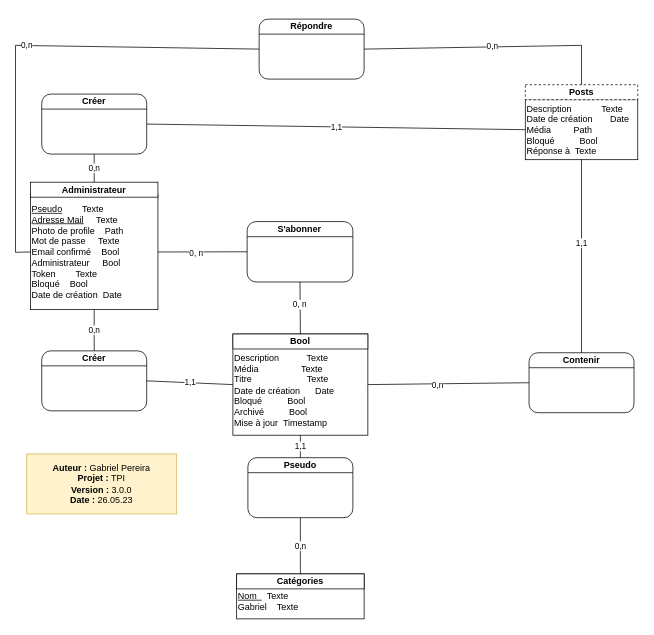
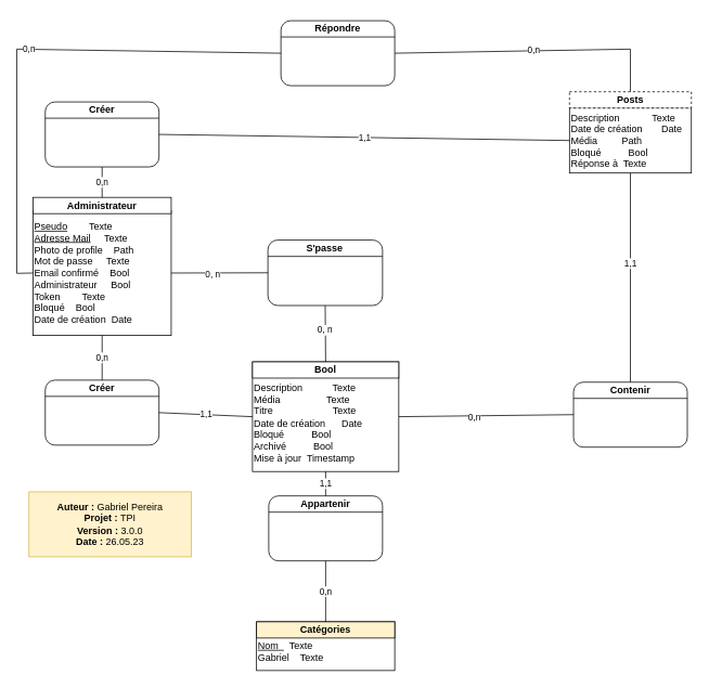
  <mxCell id="0" />
  <mxCell id="1" parent="0" />
  <mxCell id="2" value="&lt;span style=&quot;background-color: initial;&quot;&gt;&lt;u&gt;Pseudo&lt;/u&gt;&amp;nbsp;&lt;span style=&quot;white-space: pre;&quot;&gt; &lt;/span&gt;&lt;span style=&quot;white-space: pre;&quot;&gt; &lt;/span&gt;&lt;span style=&quot;white-space: pre;&quot;&gt; &lt;span style=&quot;white-space: pre;&quot;&gt; &lt;span style=&quot;white-space: pre;&quot;&gt; &lt;/span&gt;&lt;span style=&quot;white-space: pre;&quot;&gt; &lt;/span&gt;&lt;span style=&quot;white-space: pre;&quot;&gt; &lt;/span&gt;&lt;/span&gt;&lt;/span&gt;&lt;/span&gt;&lt;span style=&quot;background-color: initial;&quot;&gt;Texte&lt;/span&gt;&lt;br style=&quot;border-color: var(--border-color); text-align: center;&quot;&gt;&lt;span style=&quot;text-align: center;&quot;&gt;&lt;u&gt;Adresse Mail&lt;/u&gt;&lt;span style=&quot;white-space: pre;&quot;&gt; &lt;/span&gt;&lt;span style=&quot;white-space: pre;&quot;&gt; &lt;span style=&quot;white-space: pre;&quot;&gt; &lt;span style=&quot;white-space: pre;&quot;&gt; &lt;/span&gt;&lt;span style=&quot;white-space: pre;&quot;&gt; &lt;/span&gt;&lt;/span&gt;&lt;/span&gt;&lt;/span&gt;&lt;span style=&quot;text-align: center;&quot;&gt;Texte&lt;/span&gt;&lt;br&gt;Photo de profile&lt;span style=&quot;white-space: pre;&quot;&gt; &lt;/span&gt;&lt;span style=&quot;white-space: pre;&quot;&gt; &lt;span style=&quot;white-space: pre;&quot;&gt; &lt;/span&gt;&lt;span style=&quot;white-space: pre;&quot;&gt; &lt;/span&gt;&lt;/span&gt;Path&lt;br&gt;Mot de passe&lt;span style=&quot;white-space: pre;&quot;&gt; &lt;/span&gt;&lt;span style=&quot;white-space: pre;&quot;&gt; &lt;/span&gt;&lt;span style=&quot;white-space: pre;&quot;&gt; &lt;span style=&quot;white-space: pre;&quot;&gt; &lt;/span&gt;&lt;span style=&quot;white-space: pre;&quot;&gt; &lt;/span&gt;&lt;/span&gt;Texte&lt;br&gt;Email confirmé&lt;span style=&quot;white-space: pre;&quot;&gt; &lt;span style=&quot;white-space: pre;&quot;&gt; &lt;span style=&quot;white-space: pre;&quot;&gt; &lt;/span&gt;&lt;span style=&quot;white-space: pre;&quot;&gt; &lt;/span&gt;&lt;/span&gt;&lt;/span&gt;Bool&lt;br&gt;Administrateur&lt;span style=&quot;white-space: pre;&quot;&gt; &lt;/span&gt;&lt;span style=&quot;white-space: pre;&quot;&gt; &lt;/span&gt;&lt;span style=&quot;white-space: pre;&quot;&gt; &lt;span style=&quot;white-space: pre;&quot;&gt; &lt;/span&gt;&lt;span style=&quot;white-space: pre;&quot;&gt; &lt;/span&gt;&lt;/span&gt;Bool&lt;br&gt;Token&lt;span style=&quot;white-space: pre;&quot;&gt; &lt;/span&gt;&lt;span style=&quot;white-space: pre;&quot;&gt; &lt;/span&gt;&lt;span style=&quot;white-space: pre;&quot;&gt; &lt;/span&gt;&lt;span style=&quot;white-space: pre;&quot;&gt; &lt;span style=&quot;white-space: pre;&quot;&gt; &lt;/span&gt;&lt;span style=&quot;white-space: pre;&quot;&gt; &lt;/span&gt;&lt;span style=&quot;white-space: pre;&quot;&gt; &lt;/span&gt;&lt;span style=&quot;white-space: pre;&quot;&gt; &lt;/span&gt;&lt;/span&gt;Texte&lt;br&gt;Bloqué&lt;span style=&quot;white-space: pre;&quot;&gt; &lt;/span&gt;&lt;span style=&quot;white-space: pre;&quot;&gt; &lt;/span&gt;&lt;span style=&quot;white-space: pre;&quot;&gt; &lt;/span&gt;&lt;span style=&quot;white-space: pre;&quot;&gt; &lt;/span&gt;Bool&lt;br&gt;Date de création&lt;span style=&quot;white-space: pre;&quot;&gt; &lt;/span&gt;&lt;span style=&quot;white-space: pre;&quot;&gt; &lt;/span&gt;Date" style="rounded=0;whiteSpace=wrap;html=1;align=left;" parent="1" vertex="1"><mxGeometry x="40" y="258.75" width="170" height="153.75" as="geometry" /></mxCell>
  <mxCell id="3" value="Administrateur" style="rounded=0;whiteSpace=wrap;html=1;fontStyle=1" parent="1" vertex="1"><mxGeometry x="40" y="242.5" width="170" height="20" as="geometry" /></mxCell>
  <mxCell id="4" value="&lt;br&gt;Description&lt;span style=&quot;white-space: pre;&quot;&gt; &lt;/span&gt;&lt;span style=&quot;white-space: pre;&quot;&gt; &lt;/span&gt;&lt;span style=&quot;white-space: pre;&quot;&gt; &lt;span style=&quot;white-space: pre;&quot;&gt; &lt;span style=&quot;white-space: pre;&quot;&gt; &lt;/span&gt;&lt;span style=&quot;white-space: pre;&quot;&gt; &lt;span style=&quot;white-space: pre;&quot;&gt; &lt;span style=&quot;white-space: pre;&quot;&gt; &lt;/span&gt;&lt;span style=&quot;white-space: pre;&quot;&gt; &lt;span style=&quot;white-space: pre;&quot;&gt; &lt;span style=&quot;white-space: pre;&quot;&gt; &lt;/span&gt;&lt;/span&gt;&lt;/span&gt;&lt;/span&gt;&lt;/span&gt;&lt;/span&gt;&lt;/span&gt;Texte&lt;br&gt;Média&lt;span style=&quot;white-space: pre;&quot;&gt; &lt;/span&gt;&lt;span style=&quot;white-space: pre;&quot;&gt; &lt;/span&gt;&lt;span style=&quot;white-space: pre;&quot;&gt; &lt;/span&gt;&lt;span style=&quot;white-space: pre;&quot;&gt; &lt;/span&gt;&lt;span style=&quot;white-space: pre;&quot;&gt; &lt;span style=&quot;white-space: pre;&quot;&gt; &lt;/span&gt;&lt;span style=&quot;white-space: pre;&quot;&gt; &lt;/span&gt;&lt;span style=&quot;white-space: pre;&quot;&gt; &lt;span style=&quot;white-space: pre;&quot;&gt; &lt;span style=&quot;white-space: pre;&quot;&gt; &lt;/span&gt;&lt;span style=&quot;white-space: pre;&quot;&gt; &lt;span style=&quot;white-space: pre;&quot;&gt; &lt;/span&gt;   &lt;span style=&quot;white-space: pre;&quot;&gt; &lt;span style=&quot;white-space: pre;&quot;&gt; &lt;/span&gt;&lt;/span&gt;&lt;/span&gt;&lt;/span&gt;&lt;/span&gt;&lt;/span&gt;Texte&lt;br&gt;Titre&lt;span style=&quot;white-space: pre;&quot;&gt; &lt;/span&gt;&lt;span style=&quot;white-space: pre;&quot;&gt; &lt;span style=&quot;white-space: pre;&quot;&gt; &lt;span style=&quot;white-space: pre;&quot;&gt; &lt;/span&gt;&lt;span style=&quot;white-space: pre;&quot;&gt; &lt;span style=&quot;white-space: pre;&quot;&gt; &lt;span style=&quot;white-space: pre;&quot;&gt; &lt;/span&gt;&lt;span style=&quot;white-space: pre;&quot;&gt; &lt;/span&gt;&lt;span style=&quot;white-space: pre;&quot;&gt; &lt;span style=&quot;white-space: pre;&quot;&gt; &lt;span style=&quot;white-space: pre;&quot;&gt; &lt;/span&gt;&lt;span style=&quot;white-space: pre;&quot;&gt;         &lt;span style=&quot;white-space: pre;&quot;&gt; &lt;span style=&quot;white-space: pre;&quot;&gt; &lt;/span&gt;&lt;/span&gt;&lt;/span&gt;&lt;/span&gt;&lt;/span&gt;&lt;/span&gt;&lt;/span&gt;T&lt;/span&gt;e&lt;/span&gt;xte&lt;br&gt;Date de création&lt;span style=&quot;white-space: pre;&quot;&gt;&lt;span style=&quot;white-space: pre;&quot;&gt;&lt;span style=&quot;white-space: pre;&quot;&gt; &lt;/span&gt;&lt;span style=&quot;white-space: pre;&quot;&gt; &lt;/span&gt;&lt;span style=&quot;white-space: pre;&quot;&gt; &lt;span style=&quot;white-space: pre;&quot;&gt;   &lt;/span&gt;&lt;/span&gt;&lt;/span&gt;&lt;/span&gt;Date&lt;br&gt;Bloqué&lt;span style=&quot;white-space: pre;&quot;&gt; &lt;/span&gt;&lt;span style=&quot;white-space: pre;&quot;&gt; &lt;/span&gt;&lt;span style=&quot;white-space: pre;&quot;&gt; &lt;/span&gt;&lt;span style=&quot;white-space: pre;&quot;&gt; &lt;/span&gt;&lt;span style=&quot;white-space: pre;&quot;&gt; &lt;/span&gt;&lt;span style=&quot;white-space: pre;&quot;&gt; &lt;span style=&quot;white-space: pre;&quot;&gt; &lt;/span&gt;&lt;span style=&quot;white-space: pre;&quot;&gt; &lt;span style=&quot;white-space: pre;&quot;&gt; &lt;/span&gt;&lt;span style=&quot;white-space: pre;&quot;&gt; &lt;/span&gt;&lt;/span&gt;&lt;/span&gt;Bool&lt;span style=&quot;white-space: pre;&quot;&gt; &lt;/span&gt;&lt;br&gt;Archivé&lt;span style=&quot;white-space: pre;&quot;&gt; &lt;/span&gt;&lt;span style=&quot;white-space: pre;&quot;&gt; &lt;/span&gt;&lt;span style=&quot;white-space: pre;&quot;&gt; &lt;/span&gt;&lt;span style=&quot;white-space: pre;&quot;&gt; &lt;/span&gt;&lt;span style=&quot;white-space: pre;&quot;&gt; &lt;/span&gt;&lt;span style=&quot;white-space: pre;&quot;&gt; &lt;span style=&quot;white-space: pre;&quot;&gt; &lt;/span&gt;&lt;span style=&quot;white-space: pre;&quot;&gt; &lt;span style=&quot;white-space: pre;&quot;&gt; &lt;span style=&quot;white-space: pre;&quot;&gt; &lt;/span&gt;&lt;/span&gt;&lt;/span&gt;&lt;/span&gt;Bool&lt;br&gt;Mise à jour&lt;span style=&quot;white-space: pre;&quot;&gt; &lt;span style=&quot;white-space: pre;&quot;&gt; &lt;/span&gt;&lt;/span&gt;Timestamp" style="rounded=0;whiteSpace=wrap;html=1;align=left;" parent="1" vertex="1"><mxGeometry x="310" y="445" width="180" height="135" as="geometry" /></mxCell>
  <mxCell id="5" value="Bool" style="rounded=0;whiteSpace=wrap;html=1;fontStyle=1" parent="1" vertex="1"><mxGeometry x="310" y="445" width="180" height="20" as="geometry" /></mxCell>
  <mxCell id="6" value="&lt;br&gt;&lt;u&gt;Nom&lt;span style=&quot;white-space: pre;&quot;&gt; &lt;/span&gt;&lt;span style=&quot;white-space: pre;&quot;&gt; &lt;/span&gt;&lt;/u&gt;&lt;span style=&quot;white-space: pre;&quot;&gt; &lt;span style=&quot;white-space: pre;&quot;&gt; &lt;/span&gt;&lt;/span&gt;Texte&lt;br&gt;Gabriel&lt;span style=&quot;white-space: pre;&quot;&gt; &lt;/span&gt;&lt;span style=&quot;white-space: pre;&quot;&gt; &lt;/span&gt;&lt;span style=&quot;white-space: pre;&quot;&gt; &lt;/span&gt;&lt;span style=&quot;white-space: pre;&quot;&gt; &lt;/span&gt;Texte" style="rounded=0;whiteSpace=wrap;html=1;align=left;" parent="1" vertex="1"><mxGeometry x="315" y="765" width="170" height="60" as="geometry" /></mxCell>
- <mxCell id="7" value="Catégories" style="rounded=0;whiteSpace=wrap;html=1;fontStyle=1" parent="1" vertex="1"><mxGeometry x="315" y="765" width="170" height="20" as="geometry" /></mxCell>
+ <mxCell id="7" value="Catégories" style="rounded=0;whiteSpace=wrap;html=1;fontStyle=1;fillColor=#fff2cc;" parent="1" vertex="1"><mxGeometry x="315" y="765" width="170" height="20" as="geometry" /></mxCell>
  <mxCell id="8" value="" style="group" parent="1" vertex="1" connectable="0"><mxGeometry x="330" y="605" width="140" height="85" as="geometry" /></mxCell>
  <mxCell id="9" value="" style="rounded=1;whiteSpace=wrap;html=1;" parent="8" vertex="1"><mxGeometry y="5" width="140" height="80" as="geometry" /></mxCell>
  <mxCell id="10" value="" style="endArrow=none;html=1;rounded=0;exitX=0;exitY=0.25;exitDx=0;exitDy=0;entryX=1;entryY=0.25;entryDx=0;entryDy=0;" parent="8" source="9" target="9" edge="1"><mxGeometry width="50" height="50" relative="1" as="geometry"><mxPoint x="10" y="55" as="sourcePoint" /><mxPoint x="60" y="5" as="targetPoint" /></mxGeometry></mxCell>
- <mxCell id="11" value="Pseudo" style="text;html=1;strokeColor=none;fillColor=none;align=center;verticalAlign=middle;whiteSpace=wrap;rounded=0;fontStyle=1" parent="8" vertex="1"><mxGeometry x="40" width="60" height="30" as="geometry" /></mxCell>
+ <mxCell id="11" value="Appartenir" style="text;html=1;strokeColor=none;fillColor=none;align=center;verticalAlign=middle;whiteSpace=wrap;rounded=0;fontStyle=1" parent="8" vertex="1"><mxGeometry x="40" width="60" height="30" as="geometry" /></mxCell>
  <mxCell id="12" value="&lt;b&gt;Auteur :&lt;/b&gt; Gabriel Pereira&lt;br&gt;&lt;b&gt;Projet : &lt;/b&gt;TPI&lt;br&gt;&lt;b&gt;Version :&lt;/b&gt;&amp;nbsp;3.0.0&lt;br&gt;&lt;b&gt;Date :&lt;/b&gt;&amp;nbsp;26.05.23" style="rounded=0;whiteSpace=wrap;html=1;fillColor=#fff2cc;strokeColor=#d6b656;" parent="1" vertex="1"><mxGeometry x="35" y="605" width="200" height="80" as="geometry" /></mxCell>
  <mxCell id="13" value="Description&lt;span style=&quot;white-space: pre;&quot;&gt; &lt;/span&gt;&lt;span style=&quot;white-space: pre;&quot;&gt; &lt;/span&gt;&lt;span style=&quot;white-space: pre;&quot;&gt; &lt;/span&gt;&lt;span style=&quot;white-space: pre;&quot;&gt; &lt;span style=&quot;white-space: pre;&quot;&gt; &lt;/span&gt;&lt;span style=&quot;white-space: pre;&quot;&gt; &lt;/span&gt;&lt;span style=&quot;white-space: pre;&quot;&gt; &lt;/span&gt;&lt;span style=&quot;white-space: pre;&quot;&gt; &lt;span style=&quot;white-space: pre;&quot;&gt; &lt;/span&gt;&lt;span style=&quot;white-space: pre;&quot;&gt; &lt;span style=&quot;white-space: pre;&quot;&gt; &lt;/span&gt; &lt;/span&gt;&lt;/span&gt;&lt;/span&gt;Texte&lt;br&gt;Date de création&lt;span style=&quot;white-space: pre;&quot;&gt;&lt;span style=&quot;white-space: pre;&quot;&gt; &lt;/span&gt;&lt;span style=&quot;white-space: pre;&quot;&gt; &lt;/span&gt;&lt;span style=&quot;white-space: pre;&quot;&gt; &lt;/span&gt;&lt;span style=&quot;white-space: pre;&quot;&gt;    &lt;/span&gt;&lt;/span&gt;Date&lt;br&gt;Média&lt;span style=&quot;white-space: pre;&quot;&gt; &lt;/span&gt;&lt;span style=&quot;white-space: pre;&quot;&gt; &lt;/span&gt;&lt;span style=&quot;white-space: pre;&quot;&gt; &lt;/span&gt;&lt;span style=&quot;white-space: pre;&quot;&gt; &lt;/span&gt;&lt;span style=&quot;white-space: pre;&quot;&gt; &lt;/span&gt;&lt;span style=&quot;white-space: pre;&quot;&gt; &lt;span style=&quot;white-space: pre;&quot;&gt; &lt;/span&gt;&lt;span style=&quot;white-space: pre;&quot;&gt; &lt;/span&gt;&lt;/span&gt;&lt;span style=&quot;white-space: pre;&quot;&gt; &lt;/span&gt;Path&lt;br&gt;&lt;span style=&quot;white-space: pre;&quot;&gt;Bloqué &lt;span style=&quot;white-space: pre;&quot;&gt; &lt;/span&gt;&lt;span style=&quot;white-space: pre;&quot;&gt; &lt;/span&gt;&lt;span style=&quot;white-space: pre;&quot;&gt; &lt;/span&gt;&lt;span style=&quot;white-space: pre;&quot;&gt; &lt;/span&gt;&lt;span style=&quot;white-space: pre;&quot;&gt; &lt;/span&gt;&lt;span style=&quot;white-space: pre;&quot;&gt; &lt;span style=&quot;white-space: pre;&quot;&gt; &lt;/span&gt;&lt;span style=&quot;white-space: pre;&quot;&gt; &lt;/span&gt;&lt;/span&gt;&lt;span style=&quot;white-space: pre;&quot;&gt; &lt;/span&gt;Bool&lt;br/&gt;Réponse à&lt;span style=&quot;white-space: pre;&quot;&gt; &lt;/span&gt;&lt;span style=&quot;white-space: pre;&quot;&gt; &lt;/span&gt;Texte&lt;br/&gt;&lt;/span&gt;" style="rounded=0;whiteSpace=wrap;html=1;align=left;" parent="1" vertex="1"><mxGeometry x="700" y="132.5" width="150" height="80" as="geometry" /></mxCell>
  <mxCell id="14" value="Posts" style="rounded=0;whiteSpace=wrap;html=1;fontStyle=1;dashed=1;" parent="1" vertex="1"><mxGeometry x="700" y="112.5" width="150" height="20" as="geometry" /></mxCell>
  <mxCell id="15" value="" style="group" parent="1" vertex="1" connectable="0"><mxGeometry x="705" y="465" width="140" height="85" as="geometry" /></mxCell>
  <mxCell id="16" value="" style="rounded=1;whiteSpace=wrap;html=1;" parent="15" vertex="1"><mxGeometry y="5" width="140" height="80" as="geometry" /></mxCell>
  <mxCell id="17" value="" style="endArrow=none;html=1;rounded=0;exitX=0;exitY=0.25;exitDx=0;exitDy=0;entryX=1;entryY=0.25;entryDx=0;entryDy=0;" parent="15" source="16" target="16" edge="1"><mxGeometry width="50" height="50" relative="1" as="geometry"><mxPoint x="10" y="55" as="sourcePoint" /><mxPoint x="60" y="5" as="targetPoint" /></mxGeometry></mxCell>
  <mxCell id="18" value="Contenir" style="text;html=1;strokeColor=none;fillColor=none;align=center;verticalAlign=middle;whiteSpace=wrap;rounded=0;fontStyle=1" parent="15" vertex="1"><mxGeometry x="40" width="60" height="30" as="geometry" /></mxCell>
  <mxCell id="19" value="" style="group" parent="1" vertex="1" connectable="0"><mxGeometry x="55" y="462.5" width="140" height="85" as="geometry" /></mxCell>
  <mxCell id="20" value="" style="rounded=1;whiteSpace=wrap;html=1;" parent="19" vertex="1"><mxGeometry y="5" width="140" height="80" as="geometry" /></mxCell>
  <mxCell id="21" value="" style="endArrow=none;html=1;rounded=0;exitX=0;exitY=0.25;exitDx=0;exitDy=0;entryX=1;entryY=0.25;entryDx=0;entryDy=0;" parent="19" source="20" target="20" edge="1"><mxGeometry width="50" height="50" relative="1" as="geometry"><mxPoint x="10" y="55" as="sourcePoint" /><mxPoint x="60" y="5" as="targetPoint" /></mxGeometry></mxCell>
  <mxCell id="22" value="Créer" style="text;html=1;strokeColor=none;fillColor=none;align=center;verticalAlign=middle;whiteSpace=wrap;rounded=0;fontStyle=1" parent="19" vertex="1"><mxGeometry x="40" width="60" height="30" as="geometry" /></mxCell>
  <mxCell id="23" value="0,n" style="endArrow=none;html=1;rounded=0;entryX=0.5;entryY=1;entryDx=0;entryDy=0;" parent="1" source="20" target="2" edge="1"><mxGeometry width="50" height="50" relative="1" as="geometry"><mxPoint x="190" y="612.5" as="sourcePoint" /><mxPoint x="240" y="562.5" as="targetPoint" /></mxGeometry></mxCell>
  <mxCell id="24" value="1,1" style="endArrow=none;html=1;rounded=0;exitX=1;exitY=0.5;exitDx=0;exitDy=0;entryX=0;entryY=0.5;entryDx=0;entryDy=0;" parent="1" source="20" target="4" edge="1"><mxGeometry width="50" height="50" relative="1" as="geometry"><mxPoint x="220" y="550" as="sourcePoint" /><mxPoint x="280" y="480" as="targetPoint" /></mxGeometry></mxCell>
  <mxCell id="25" value="1,1" style="endArrow=none;html=1;rounded=0;entryX=0.5;entryY=1;entryDx=0;entryDy=0;" parent="1" source="9" target="4" edge="1"><mxGeometry width="50" height="50" relative="1" as="geometry"><mxPoint x="500" y="530" as="sourcePoint" /><mxPoint x="550" y="480" as="targetPoint" /></mxGeometry></mxCell>
  <mxCell id="26" value="0,n" style="endArrow=none;html=1;rounded=0;entryX=0.5;entryY=0;entryDx=0;entryDy=0;exitX=0.5;exitY=1;exitDx=0;exitDy=0;" parent="1" source="9" target="7" edge="1"><mxGeometry width="50" height="50" relative="1" as="geometry"><mxPoint x="410" y="620" as="sourcePoint" /><mxPoint x="410" y="545" as="targetPoint" /></mxGeometry></mxCell>
  <mxCell id="27" value="" style="group" parent="1" vertex="1" connectable="0"><mxGeometry x="55" y="120" width="140" height="85" as="geometry" /></mxCell>
  <mxCell id="28" value="" style="rounded=1;whiteSpace=wrap;html=1;" parent="27" vertex="1"><mxGeometry y="5" width="140" height="80" as="geometry" /></mxCell>
  <mxCell id="29" value="" style="endArrow=none;html=1;rounded=0;exitX=0;exitY=0.25;exitDx=0;exitDy=0;entryX=1;entryY=0.25;entryDx=0;entryDy=0;" parent="27" source="28" target="28" edge="1"><mxGeometry width="50" height="50" relative="1" as="geometry"><mxPoint x="10" y="55" as="sourcePoint" /><mxPoint x="60" y="5" as="targetPoint" /></mxGeometry></mxCell>
  <mxCell id="30" value="Créer" style="text;html=1;strokeColor=none;fillColor=none;align=center;verticalAlign=middle;whiteSpace=wrap;rounded=0;fontStyle=1" parent="27" vertex="1"><mxGeometry x="40" width="60" height="30" as="geometry" /></mxCell>
  <mxCell id="31" value="0,n" style="endArrow=none;html=1;rounded=0;entryX=0.5;entryY=1;entryDx=0;entryDy=0;exitX=0.5;exitY=0;exitDx=0;exitDy=0;" parent="1" source="3" target="28" edge="1"><mxGeometry width="50" height="50" relative="1" as="geometry"><mxPoint x="210" y="270" as="sourcePoint" /><mxPoint x="260" y="220" as="targetPoint" /></mxGeometry></mxCell>
  <mxCell id="32" value="1,1" style="endArrow=none;html=1;rounded=0;entryX=0;entryY=0.5;entryDx=0;entryDy=0;exitX=1;exitY=0.5;exitDx=0;exitDy=0;" parent="1" source="28" target="13" edge="1"><mxGeometry width="50" height="50" relative="1" as="geometry"><mxPoint x="210" y="128.75" as="sourcePoint" /><mxPoint x="275" y="133.75" as="targetPoint" /></mxGeometry></mxCell>
  <mxCell id="33" value="" style="endArrow=none;html=1;rounded=0;entryX=0.5;entryY=1;entryDx=0;entryDy=0;" parent="1" source="16" target="13" edge="1"><mxGeometry width="50" height="50" relative="1" as="geometry"><mxPoint x="550" y="300" as="sourcePoint" /><mxPoint x="600" y="250" as="targetPoint" /></mxGeometry></mxCell>
  <mxCell id="34" value="1,1" style="edgeLabel;html=1;align=center;verticalAlign=middle;resizable=0;points=[];" parent="33" vertex="1" connectable="0"><mxGeometry x="0.143" y="1" relative="1" as="geometry"><mxPoint as="offset" /></mxGeometry></mxCell>
  <mxCell id="35" value="" style="endArrow=none;html=1;rounded=0;entryX=1;entryY=0.5;entryDx=0;entryDy=0;exitX=0;exitY=0.5;exitDx=0;exitDy=0;" parent="1" source="16" target="4" edge="1"><mxGeometry width="50" height="50" relative="1" as="geometry"><mxPoint x="785" y="445" as="sourcePoint" /><mxPoint x="785" y="170" as="targetPoint" /></mxGeometry></mxCell>
  <mxCell id="36" value="0,n" style="edgeLabel;html=1;align=center;verticalAlign=middle;resizable=0;points=[];" parent="35" vertex="1" connectable="0"><mxGeometry x="0.143" y="1" relative="1" as="geometry"><mxPoint as="offset" /></mxGeometry></mxCell>
  <mxCell id="37" value="" style="group" parent="1" vertex="1" connectable="0"><mxGeometry x="328.96" y="290" width="141.04" height="85.63" as="geometry" /></mxCell>
  <mxCell id="38" value="" style="rounded=1;whiteSpace=wrap;html=1;" parent="37" vertex="1"><mxGeometry y="5.037" width="141.04" height="80.593" as="geometry" /></mxCell>
  <mxCell id="39" value="" style="endArrow=none;html=1;rounded=0;exitX=0;exitY=0.25;exitDx=0;exitDy=0;entryX=1;entryY=0.25;entryDx=0;entryDy=0;" parent="37" source="38" target="38" edge="1"><mxGeometry width="50" height="50" relative="1" as="geometry"><mxPoint x="10.074" y="55.408" as="sourcePoint" /><mxPoint x="60.446" y="5.037" as="targetPoint" /></mxGeometry></mxCell>
- <mxCell id="40" value="S'abonner" style="text;html=1;strokeColor=none;fillColor=none;align=center;verticalAlign=middle;whiteSpace=wrap;rounded=0;fontStyle=1" parent="37" vertex="1"><mxGeometry x="40.297" width="60.446" height="30.222" as="geometry" /></mxCell>
+ <mxCell id="40" value="S'passe" style="text;html=1;strokeColor=none;fillColor=none;align=center;verticalAlign=middle;whiteSpace=wrap;rounded=0;fontStyle=1" parent="37" vertex="1"><mxGeometry x="40.297" width="60.446" height="30.222" as="geometry" /></mxCell>
  <mxCell id="41" value="" style="endArrow=none;html=1;rounded=0;entryX=0.5;entryY=1;entryDx=0;entryDy=0;exitX=0.5;exitY=0;exitDx=0;exitDy=0;" parent="1" source="5" target="38" edge="1"><mxGeometry width="50" height="50" relative="1" as="geometry"><mxPoint x="409.5" y="620" as="sourcePoint" /><mxPoint x="409.5" y="335" as="targetPoint" /></mxGeometry></mxCell>
  <mxCell id="42" value="0, n" style="edgeLabel;html=1;align=center;verticalAlign=middle;resizable=0;points=[];" parent="41" vertex="1" connectable="0"><mxGeometry x="0.143" y="1" relative="1" as="geometry"><mxPoint as="offset" /></mxGeometry></mxCell>
  <mxCell id="43" value="" style="endArrow=none;html=1;rounded=0;entryX=1;entryY=0.5;entryDx=0;entryDy=0;exitX=0;exitY=0.5;exitDx=0;exitDy=0;" parent="1" source="38" target="2" edge="1"><mxGeometry width="50" height="50" relative="1" as="geometry"><mxPoint x="410" y="440" as="sourcePoint" /><mxPoint x="410" y="345" as="targetPoint" /></mxGeometry></mxCell>
  <mxCell id="44" value="0, n" style="edgeLabel;html=1;align=center;verticalAlign=middle;resizable=0;points=[];" parent="43" vertex="1" connectable="0"><mxGeometry x="0.143" y="1" relative="1" as="geometry"><mxPoint as="offset" /></mxGeometry></mxCell>
  <mxCell id="45" value="" style="group" parent="1" vertex="1" connectable="0"><mxGeometry x="345" width="140" height="85" as="geometry" y="20" /></mxCell>
  <mxCell id="46" value="" style="rounded=1;whiteSpace=wrap;html=1;" parent="45" vertex="1"><mxGeometry y="5" width="140" height="80" as="geometry" /></mxCell>
  <mxCell id="47" value="" style="endArrow=none;html=1;rounded=0;exitX=0;exitY=0.25;exitDx=0;exitDy=0;entryX=1;entryY=0.25;entryDx=0;entryDy=0;" parent="45" source="46" target="46" edge="1"><mxGeometry width="50" height="50" relative="1" as="geometry"><mxPoint x="10" y="55" as="sourcePoint" /><mxPoint x="60" y="5" as="targetPoint" /></mxGeometry></mxCell>
  <mxCell id="48" value="Répondre" style="text;html=1;strokeColor=none;fillColor=none;align=center;verticalAlign=middle;whiteSpace=wrap;rounded=0;fontStyle=1" parent="45" vertex="1"><mxGeometry x="40" width="60" height="30" as="geometry" /></mxCell>
  <mxCell id="49" value="0,n" style="endArrow=none;html=1;rounded=0;entryX=0;entryY=0.5;entryDx=0;entryDy=0;exitX=0;exitY=0.5;exitDx=0;exitDy=0;" parent="1" source="2" target="46" edge="1"><mxGeometry width="50" height="50" relative="1" as="geometry"><mxPoint x="190" y="-30" as="sourcePoint" /><mxPoint x="240" y="-80" as="targetPoint" /><Array as="points"><mxPoint x="20" y="336" /><mxPoint x="20" y="60" /></Array></mxGeometry></mxCell>
  <mxCell id="50" value="0,n" style="endArrow=none;html=1;rounded=0;entryX=0.5;entryY=0;entryDx=0;entryDy=0;exitX=1;exitY=0.5;exitDx=0;exitDy=0;" parent="1" source="46" target="14" edge="1"><mxGeometry width="50" height="50" relative="1" as="geometry"><mxPoint x="205" y="135" as="sourcePoint" /><mxPoint x="660" y="135" as="targetPoint" /><Array as="points"><mxPoint x="775" y="60" /></Array></mxGeometry></mxCell>
